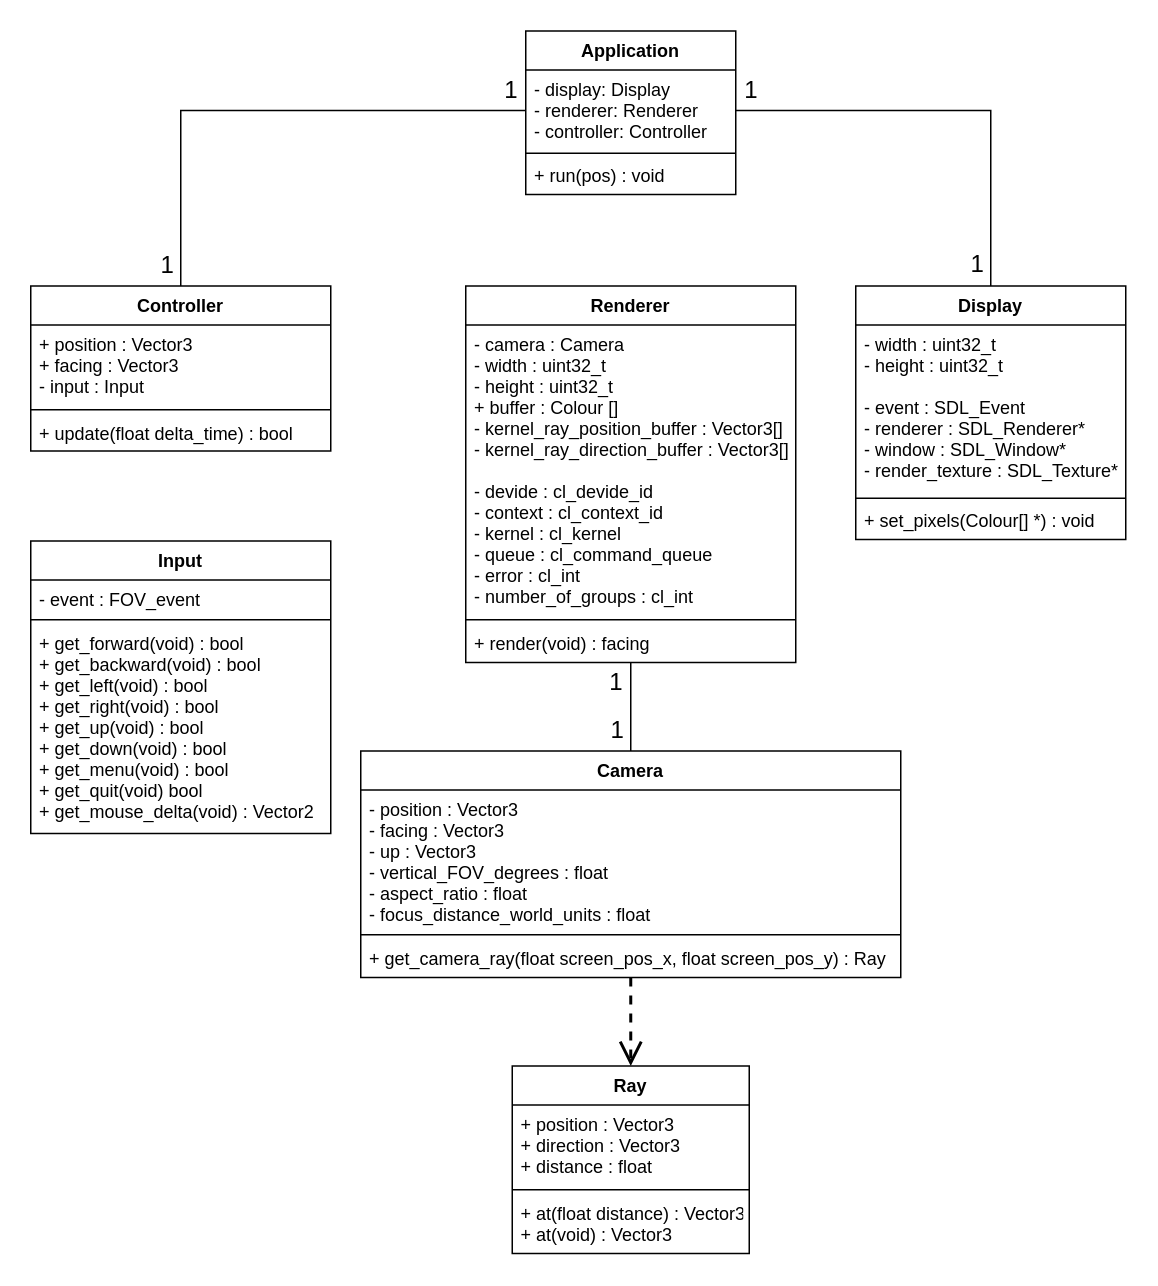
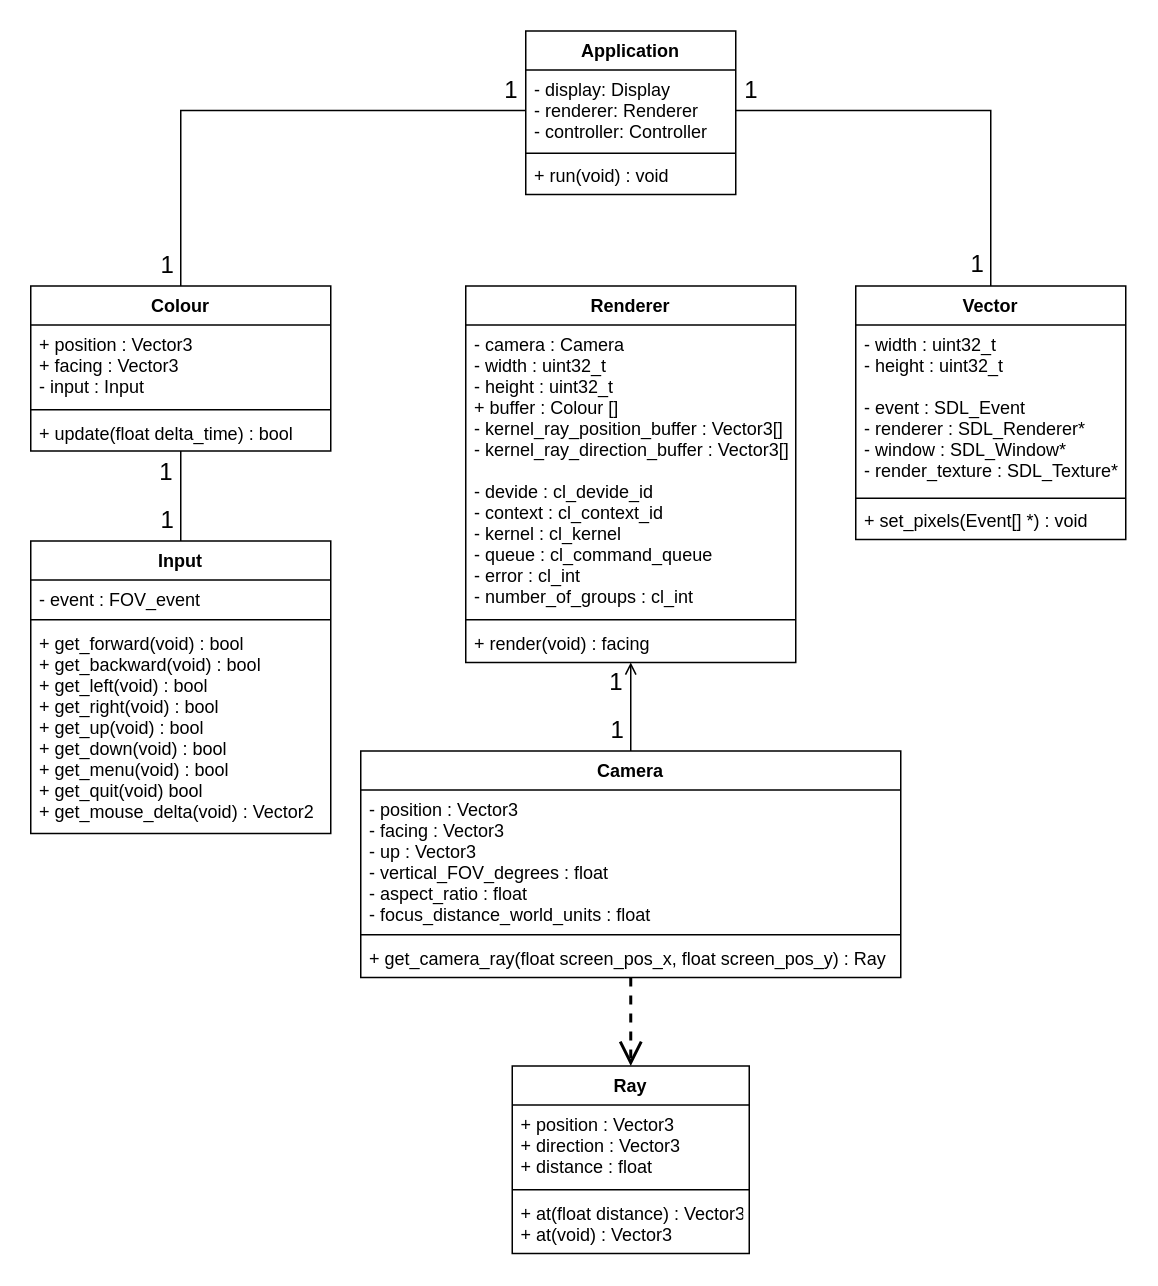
  <mxCell id="0" />
  <mxCell id="1" parent="0" />
- <mxCell id="2" value="Display" style="swimlane;fontStyle=1;align=center;verticalAlign=top;childLayout=stackLayout;horizontal=1;startSize=26;horizontalStack=0;resizeParent=1;resizeParentMax=0;resizeLast=0;collapsible=1;marginBottom=0;" parent="1" vertex="1"><mxGeometry x="570" y="190" width="180" height="169" as="geometry" /></mxCell>
+ <mxCell id="2" value="Vector" style="swimlane;fontStyle=1;align=center;verticalAlign=top;childLayout=stackLayout;horizontal=1;startSize=26;horizontalStack=0;resizeParent=1;resizeParentMax=0;resizeLast=0;collapsible=1;marginBottom=0;" parent="1" vertex="1"><mxGeometry x="570" y="190" width="180" height="169" as="geometry" /></mxCell>
  <mxCell id="3" value="- width : uint32_t&#10;- height : uint32_t&#10;&#10;- event : SDL_Event&#10;- renderer : SDL_Renderer*&#10;- window : SDL_Window*&#10;- render_texture : SDL_Texture*&#10;" style="text;strokeColor=none;fillColor=none;align=left;verticalAlign=top;spacingLeft=4;spacingRight=4;overflow=hidden;rotatable=0;points=[[0,0.5],[1,0.5]];portConstraint=eastwest;" parent="2" vertex="1"><mxGeometry y="26" width="180" height="114" as="geometry" /></mxCell>
  <mxCell id="4" value="" style="line;strokeWidth=1;fillColor=none;align=left;verticalAlign=middle;spacingTop=-1;spacingLeft=3;spacingRight=3;rotatable=0;labelPosition=right;points=[];portConstraint=eastwest;" parent="2" vertex="1"><mxGeometry y="140" width="180" height="3" as="geometry" /></mxCell>
- <mxCell id="5" value="+ set_pixels(Colour[] *) : void" style="text;strokeColor=none;fillColor=none;align=left;verticalAlign=top;spacingLeft=4;spacingRight=4;overflow=hidden;rotatable=0;points=[[0,0.5],[1,0.5]];portConstraint=eastwest;" parent="2" vertex="1"><mxGeometry y="143" width="180" height="26" as="geometry" /></mxCell>
+ <mxCell id="5" value="+ set_pixels(Event[] *) : void" style="text;strokeColor=none;fillColor=none;align=left;verticalAlign=top;spacingLeft=4;spacingRight=4;overflow=hidden;rotatable=0;points=[[0,0.5],[1,0.5]];portConstraint=eastwest;" parent="2" vertex="1"><mxGeometry y="143" width="180" height="26" as="geometry" /></mxCell>
  <mxCell id="6" value="Application" style="swimlane;fontStyle=1;align=center;verticalAlign=top;childLayout=stackLayout;horizontal=1;startSize=26;horizontalStack=0;resizeParent=1;resizeParentMax=0;resizeLast=0;collapsible=1;marginBottom=0;" parent="1" vertex="1"><mxGeometry x="350" y="20" width="140" height="109" as="geometry" /></mxCell>
  <mxCell id="7" value="- display: Display&#10;- renderer: Renderer&#10;- controller: Controller" style="text;strokeColor=none;fillColor=none;align=left;verticalAlign=top;spacingLeft=4;spacingRight=4;overflow=hidden;rotatable=0;points=[[0,0.5],[1,0.5]];portConstraint=eastwest;" parent="6" vertex="1"><mxGeometry y="26" width="140" height="54" as="geometry" /></mxCell>
  <mxCell id="8" value="" style="line;strokeWidth=1;fillColor=none;align=left;verticalAlign=middle;spacingTop=-1;spacingLeft=3;spacingRight=3;rotatable=0;labelPosition=right;points=[];portConstraint=eastwest;" parent="6" vertex="1"><mxGeometry y="80" width="140" height="3" as="geometry" /></mxCell>
- <mxCell id="9" value="+ run(pos) : void" style="text;strokeColor=none;fillColor=none;align=left;verticalAlign=top;spacingLeft=4;spacingRight=4;overflow=hidden;rotatable=0;points=[[0,0.5],[1,0.5]];portConstraint=eastwest;" parent="6" vertex="1"><mxGeometry y="83" width="140" height="26" as="geometry" /></mxCell>
+ <mxCell id="9" value="+ run(void) : void" style="text;strokeColor=none;fillColor=none;align=left;verticalAlign=top;spacingLeft=4;spacingRight=4;overflow=hidden;rotatable=0;points=[[0,0.5],[1,0.5]];portConstraint=eastwest;" parent="6" vertex="1"><mxGeometry y="83" width="140" height="26" as="geometry" /></mxCell>
  <mxCell id="10" value="Input" style="swimlane;fontStyle=1;align=center;verticalAlign=top;childLayout=stackLayout;horizontal=1;startSize=26;horizontalStack=0;resizeParent=1;resizeParentMax=0;resizeLast=0;collapsible=1;marginBottom=0;" parent="1" vertex="1"><mxGeometry x="20" y="360" width="200" height="195" as="geometry" /></mxCell>
  <mxCell id="11" value="- event : FOV_event" style="text;strokeColor=none;fillColor=none;align=left;verticalAlign=top;spacingLeft=4;spacingRight=4;overflow=hidden;rotatable=0;points=[[0,0.5],[1,0.5]];portConstraint=eastwest;" parent="10" vertex="1"><mxGeometry y="26" width="200" height="24" as="geometry" /></mxCell>
  <mxCell id="12" value="" style="line;strokeWidth=1;fillColor=none;align=left;verticalAlign=middle;spacingTop=-1;spacingLeft=3;spacingRight=3;rotatable=0;labelPosition=right;points=[];portConstraint=eastwest;" parent="10" vertex="1"><mxGeometry y="50" width="200" height="5" as="geometry" /></mxCell>
  <mxCell id="13" value="+ get_forward(void) : bool&#10;+ get_backward(void) : bool&#10;+ get_left(void) : bool&#10;+ get_right(void) : bool&#10;+ get_up(void) : bool&#10;+ get_down(void) : bool&#10;+ get_menu(void) : bool&#10;+ get_quit(void) bool&#10;+ get_mouse_delta(void) : Vector2" style="text;strokeColor=none;fillColor=none;align=left;verticalAlign=top;spacingLeft=4;spacingRight=4;overflow=hidden;rotatable=0;points=[[0,0.5],[1,0.5]];portConstraint=eastwest;" parent="10" vertex="1"><mxGeometry y="55" width="200" height="140" as="geometry" /></mxCell>
  <mxCell id="14" value="Renderer" style="swimlane;fontStyle=1;align=center;verticalAlign=top;childLayout=stackLayout;horizontal=1;startSize=26;horizontalStack=0;resizeParent=1;resizeParentMax=0;resizeLast=0;collapsible=1;marginBottom=0;" parent="1" vertex="1"><mxGeometry x="310" y="190" width="220" height="251" as="geometry" /></mxCell>
  <mxCell id="15" value="- camera : Camera&#10;- width : uint32_t&#10;- height : uint32_t&#10;+ buffer : Colour []&#10;- kernel_ray_position_buffer : Vector3[]&#10;- kernel_ray_direction_buffer : Vector3[]&#10;&#10;- devide : cl_devide_id&#10;- context : cl_context_id&#10;- kernel : cl_kernel&#10;- queue : cl_command_queue&#10;- error : cl_int&#10;- number_of_groups : cl_int&#10;" style="text;strokeColor=none;fillColor=none;align=left;verticalAlign=top;spacingLeft=4;spacingRight=4;overflow=hidden;rotatable=0;points=[[0,0.5],[1,0.5]];portConstraint=eastwest;" parent="14" vertex="1"><mxGeometry y="26" width="220" height="194" as="geometry" /></mxCell>
  <mxCell id="16" value="" style="line;strokeWidth=1;fillColor=none;align=left;verticalAlign=middle;spacingTop=-1;spacingLeft=3;spacingRight=3;rotatable=0;labelPosition=right;points=[];portConstraint=eastwest;" parent="14" vertex="1"><mxGeometry y="220" width="220" height="5" as="geometry" /></mxCell>
  <mxCell id="17" value="+ render(void) : facing" style="text;strokeColor=none;fillColor=none;align=left;verticalAlign=top;spacingLeft=4;spacingRight=4;overflow=hidden;rotatable=0;points=[[0,0.5],[1,0.5]];portConstraint=eastwest;" parent="14" vertex="1"><mxGeometry y="225" width="220" height="26" as="geometry" /></mxCell>
  <mxCell id="18" value="Camera" style="swimlane;fontStyle=1;align=center;verticalAlign=top;childLayout=stackLayout;horizontal=1;startSize=26;horizontalStack=0;resizeParent=1;resizeParentMax=0;resizeLast=0;collapsible=1;marginBottom=0;" parent="1" vertex="1"><mxGeometry x="240" y="500" width="360" height="151" as="geometry" /></mxCell>
  <mxCell id="19" value="- position : Vector3&#10;- facing : Vector3&#10;- up : Vector3&#10;- vertical_FOV_degrees : float&#10;- aspect_ratio : float&#10;- focus_distance_world_units : float" style="text;strokeColor=none;fillColor=none;align=left;verticalAlign=top;spacingLeft=4;spacingRight=4;overflow=hidden;rotatable=0;points=[[0,0.5],[1,0.5]];portConstraint=eastwest;" parent="18" vertex="1"><mxGeometry y="26" width="360" height="94" as="geometry" /></mxCell>
  <mxCell id="20" value="" style="line;strokeWidth=1;fillColor=none;align=left;verticalAlign=middle;spacingTop=-1;spacingLeft=3;spacingRight=3;rotatable=0;labelPosition=right;points=[];portConstraint=eastwest;" parent="18" vertex="1"><mxGeometry y="120" width="360" height="5" as="geometry" /></mxCell>
  <mxCell id="21" value="+ get_camera_ray(float screen_pos_x, float screen_pos_y) : Ray" style="text;strokeColor=none;fillColor=none;align=left;verticalAlign=top;spacingLeft=4;spacingRight=4;overflow=hidden;rotatable=0;points=[[0,0.5],[1,0.5]];portConstraint=eastwest;" parent="18" vertex="1"><mxGeometry y="125" width="360" height="26" as="geometry" /></mxCell>
  <mxCell id="22" value="Ray" style="swimlane;fontStyle=1;align=center;verticalAlign=top;childLayout=stackLayout;horizontal=1;startSize=26;horizontalStack=0;resizeParent=1;resizeParentMax=0;resizeLast=0;collapsible=1;marginBottom=0;" parent="1" vertex="1"><mxGeometry x="341" y="710" width="158" height="125" as="geometry" /></mxCell>
  <mxCell id="23" value="+ position : Vector3&#10;+ direction : Vector3&#10;+ distance : float" style="text;strokeColor=none;fillColor=none;align=left;verticalAlign=top;spacingLeft=4;spacingRight=4;overflow=hidden;rotatable=0;points=[[0,0.5],[1,0.5]];portConstraint=eastwest;" parent="22" vertex="1"><mxGeometry y="26" width="158" height="54" as="geometry" /></mxCell>
  <mxCell id="24" value="" style="line;strokeWidth=1;fillColor=none;align=left;verticalAlign=middle;spacingTop=-1;spacingLeft=3;spacingRight=3;rotatable=0;labelPosition=right;points=[];portConstraint=eastwest;" parent="22" vertex="1"><mxGeometry y="80" width="158" height="5" as="geometry" /></mxCell>
  <mxCell id="25" value="+ at(float distance) : Vector3&#10;+ at(void) : Vector3" style="text;strokeColor=none;fillColor=none;align=left;verticalAlign=top;spacingLeft=4;spacingRight=4;overflow=hidden;rotatable=0;points=[[0,0.5],[1,0.5]];portConstraint=eastwest;" parent="22" vertex="1"><mxGeometry y="85" width="158" height="40" as="geometry" /></mxCell>
- <mxCell id="26" value="Controller" style="swimlane;fontStyle=1;align=center;verticalAlign=top;childLayout=stackLayout;horizontal=1;startSize=26;horizontalStack=0;resizeParent=1;resizeParentMax=0;resizeLast=0;collapsible=1;marginBottom=0;" parent="1" vertex="1"><mxGeometry x="20" y="190" width="200" height="110" as="geometry" /></mxCell>
+ <mxCell id="26" value="Colour" style="swimlane;fontStyle=1;align=center;verticalAlign=top;childLayout=stackLayout;horizontal=1;startSize=26;horizontalStack=0;resizeParent=1;resizeParentMax=0;resizeLast=0;collapsible=1;marginBottom=0;" parent="1" vertex="1"><mxGeometry x="20" y="190" width="200" height="110" as="geometry" /></mxCell>
  <mxCell id="27" value="+ position : Vector3&#10;+ facing : Vector3&#10;- input : Input" style="text;strokeColor=none;fillColor=none;align=left;verticalAlign=top;spacingLeft=4;spacingRight=4;overflow=hidden;rotatable=0;points=[[0,0.5],[1,0.5]];portConstraint=eastwest;" parent="26" vertex="1"><mxGeometry y="26" width="200" height="54" as="geometry" /></mxCell>
  <mxCell id="28" value="" style="line;strokeWidth=1;fillColor=none;align=left;verticalAlign=middle;spacingTop=-1;spacingLeft=3;spacingRight=3;rotatable=0;labelPosition=right;points=[];portConstraint=eastwest;" parent="26" vertex="1"><mxGeometry y="80" width="200" height="5" as="geometry" /></mxCell>
  <mxCell id="29" value="+ update(float delta_time) : bool" style="text;strokeColor=none;fillColor=none;align=left;verticalAlign=top;spacingLeft=4;spacingRight=4;overflow=hidden;rotatable=0;points=[[0,0.5],[1,0.5]];portConstraint=eastwest;" parent="26" vertex="1"><mxGeometry y="85" width="200" height="25" as="geometry" /></mxCell>
  <mxCell id="30" value="" style="endArrow=none;html=1;rounded=0;strokeColor=default;edgeStyle=orthogonalEdgeStyle;fontSize=14;" parent="1" source="26" target="7" edge="1"><mxGeometry relative="1" as="geometry"><mxPoint x="140" y="130" as="sourcePoint" /><mxPoint x="300" y="130" as="targetPoint" /></mxGeometry></mxCell>
  <mxCell id="31" value="1" style="resizable=0;html=1;align=right;verticalAlign=bottom;fontSize=16;" parent="30" connectable="0" vertex="1"><mxGeometry x="1" relative="1" as="geometry"><mxPoint x="-5" y="-3" as="offset" /></mxGeometry></mxCell>
  <mxCell id="32" value="1" style="edgeLabel;html=1;align=center;verticalAlign=middle;resizable=0;points=[];fontSize=16;" parent="30" vertex="1" connectable="0"><mxGeometry x="-0.333" y="3" relative="1" as="geometry"><mxPoint x="-7" y="101" as="offset" /></mxGeometry></mxCell>
+ <mxCell id="33" value="" style="endArrow=none;html=1;rounded=0;strokeColor=default;edgeStyle=orthogonalEdgeStyle;fontSize=14;" parent="1" source="10" target="29" edge="1"><mxGeometry relative="1" as="geometry"><mxPoint x="241" y="350" as="sourcePoint" /><mxPoint x="401" y="350" as="targetPoint" /><Array as="points"><mxPoint x="120" y="320" /><mxPoint x="120" y="320" /></Array></mxGeometry></mxCell>
+ <mxCell id="34" value="1" style="resizable=0;html=1;align=right;verticalAlign=bottom;fontSize=16;" parent="33" connectable="0" vertex="1"><mxGeometry x="1" relative="1" as="geometry"><mxPoint x="-5" y="25" as="offset" /></mxGeometry></mxCell>
+ <mxCell id="35" value="1" style="edgeLabel;html=1;align=center;verticalAlign=middle;resizable=0;points=[];fontSize=16;" parent="33" vertex="1" connectable="0"><mxGeometry x="-0.333" y="3" relative="1" as="geometry"><mxPoint x="-7" y="5" as="offset" /></mxGeometry></mxCell>
  <mxCell id="36" value="" style="endArrow=none;html=1;rounded=0;strokeColor=default;edgeStyle=orthogonalEdgeStyle;fontSize=14;" parent="1" source="2" target="7" edge="1"><mxGeometry relative="1" as="geometry"><mxPoint x="555" y="215" as="sourcePoint" /><mxPoint x="715" y="215" as="targetPoint" /></mxGeometry></mxCell>
  <mxCell id="37" value="1" style="resizable=0;html=1;align=right;verticalAlign=bottom;fontSize=16;" parent="36" connectable="0" vertex="1"><mxGeometry x="1" relative="1" as="geometry"><mxPoint x="15" y="-3" as="offset" /></mxGeometry></mxCell>
  <mxCell id="38" value="1" style="edgeLabel;html=1;align=center;verticalAlign=middle;resizable=0;points=[];fontSize=16;" parent="36" vertex="1" connectable="0"><mxGeometry x="-0.333" y="3" relative="1" as="geometry"><mxPoint x="-7" y="80" as="offset" /></mxGeometry></mxCell>
- <mxCell id="39" value="" style="endArrow=none;html=1;rounded=0;strokeColor=default;edgeStyle=orthogonalEdgeStyle;fontSize=14;" parent="1" source="18" target="17" edge="1"><mxGeometry relative="1" as="geometry"><mxPoint x="575" y="705" as="sourcePoint" /><mxPoint x="735" y="705" as="targetPoint" /><Array as="points"><mxPoint x="420" y="445" /><mxPoint x="420" y="445" /></Array></mxGeometry></mxCell>
+ <mxCell id="39" value="" style="endArrow=open;html=1;rounded=0;strokeColor=default;edgeStyle=orthogonalEdgeStyle;fontSize=14;" parent="1" source="18" target="17" edge="1"><mxGeometry relative="1" as="geometry"><mxPoint x="575" y="705" as="sourcePoint" /><mxPoint x="735" y="705" as="targetPoint" /><Array as="points"><mxPoint x="420" y="445" /><mxPoint x="420" y="445" /></Array></mxGeometry></mxCell>
  <mxCell id="40" value="1" style="resizable=0;html=1;align=right;verticalAlign=bottom;fontSize=16;" parent="39" connectable="0" vertex="1"><mxGeometry x="1" relative="1" as="geometry"><mxPoint x="-5" y="24" as="offset" /></mxGeometry></mxCell>
  <mxCell id="41" value="1" style="edgeLabel;html=1;align=center;verticalAlign=middle;resizable=0;points=[];fontSize=16;" parent="39" vertex="1" connectable="0"><mxGeometry x="-0.333" y="3" relative="1" as="geometry"><mxPoint x="-7" y="5" as="offset" /></mxGeometry></mxCell>
  <mxCell id="42" value="" style="endArrow=open;endSize=12;dashed=1;html=1;rounded=0;fontSize=16;strokeColor=default;strokeWidth=2;edgeStyle=orthogonalEdgeStyle;" parent="1" source="21" target="22" edge="1"><mxGeometry y="-35" width="160" relative="1" as="geometry"><mxPoint x="140" y="685" as="sourcePoint" /><mxPoint x="300" y="685" as="targetPoint" /><Array as="points"><mxPoint x="420" y="655" /><mxPoint x="420" y="655" /></Array><mxPoint as="offset" /></mxGeometry></mxCell>
